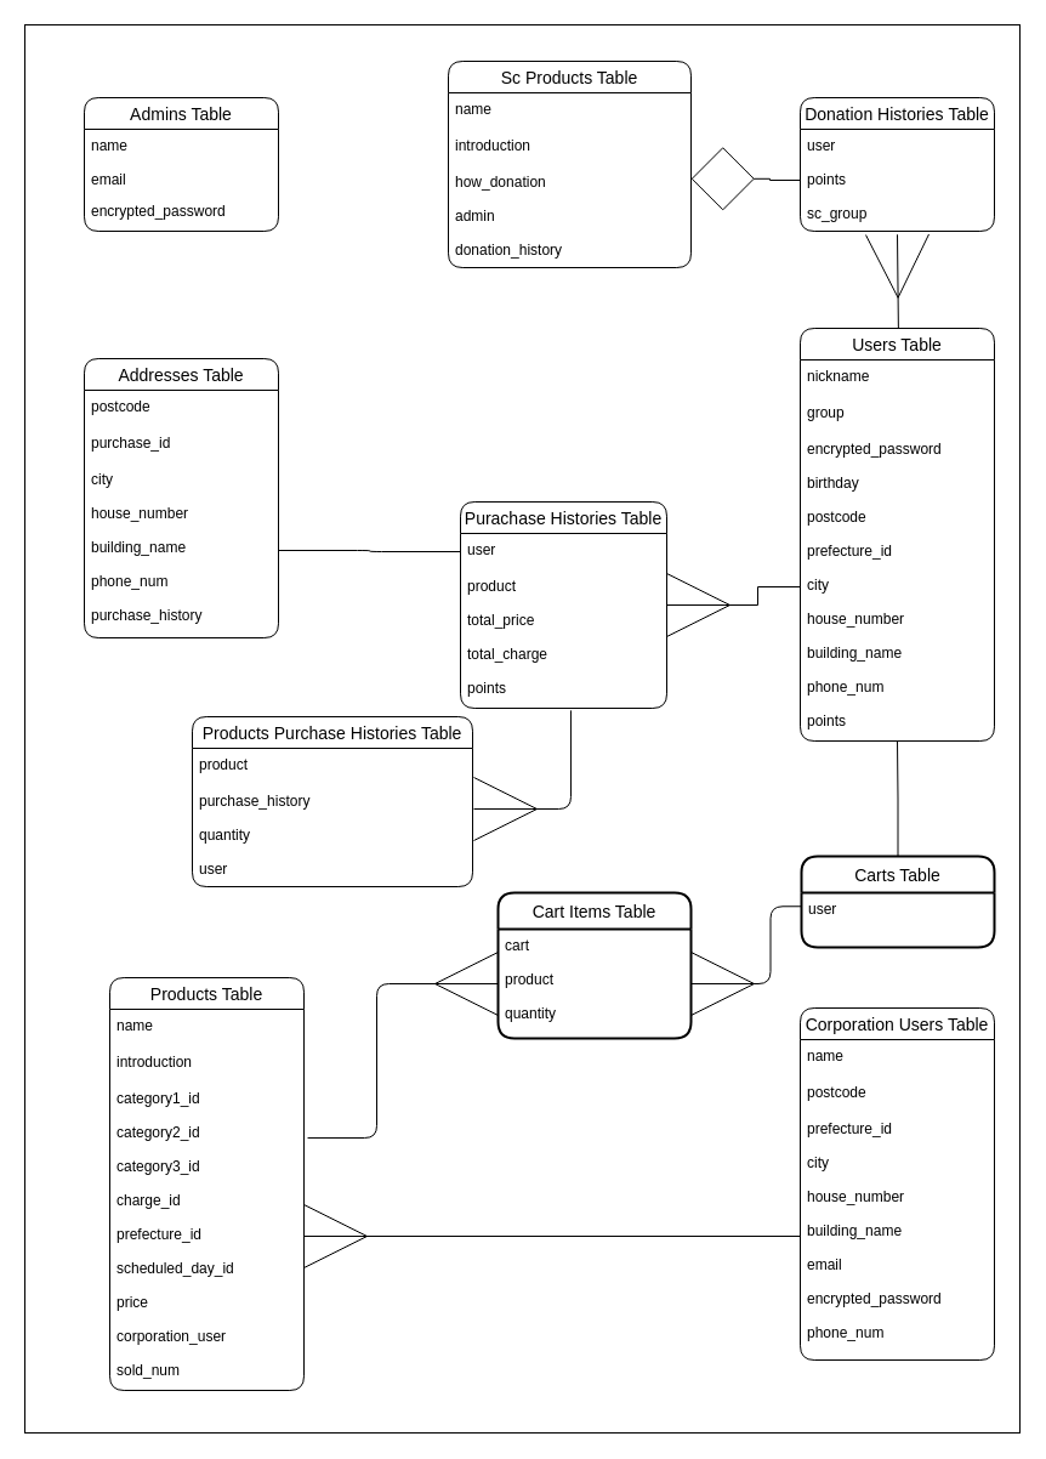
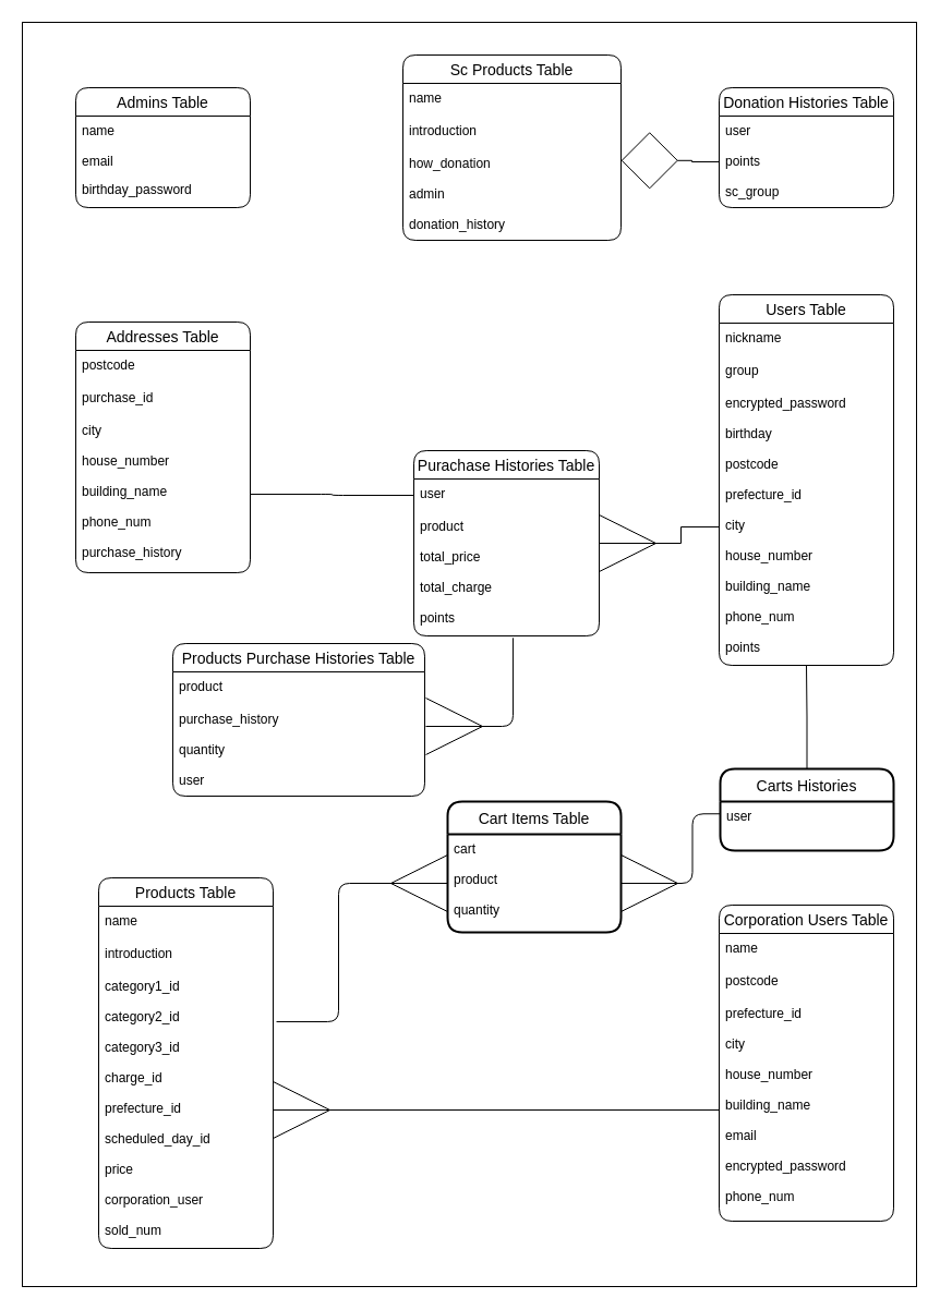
  <mxCell id="0" />
  <mxCell id="1" style="locked=1;" parent="0" />
  <mxCell id="2" value="" style="rounded=0;whiteSpace=wrap;html=1;" vertex="1" parent="1"><mxGeometry width="820" height="1160" as="geometry" x="20" y="20" /></mxCell>
  <mxCell id="3" value="ER図" style="" parent="0" />
- <mxCell id="4" style="edgeStyle=orthogonalEdgeStyle;rounded=0;orthogonalLoop=1;jettySize=auto;html=1;exitX=0.5;exitY=0;exitDx=0;exitDy=0;entryX=0.5;entryY=1.033;entryDx=0;entryDy=0;entryPerimeter=0;endArrow=ERmany;endFill=0;endSize=50;" edge="1" parent="3" source="5" target="32"><mxGeometry relative="1" as="geometry"><Array as="points"><mxPoint x="739" y="281" /><mxPoint x="740" y="281" /></Array></mxGeometry></mxCell>
  <mxCell id="5" value="Users Table" style="swimlane;fontStyle=0;childLayout=stackLayout;horizontal=1;startSize=26;horizontalStack=0;resizeParent=1;resizeParentMax=0;resizeLast=0;collapsible=1;marginBottom=0;align=center;fontSize=14;rounded=1;" vertex="1" parent="3"><mxGeometry x="659" y="270" width="160" height="340" as="geometry" /></mxCell>
  <mxCell id="6" value="nickname" style="text;strokeColor=none;fillColor=none;spacingLeft=4;spacingRight=4;overflow=hidden;rotatable=0;points=[[0,0.5],[1,0.5]];portConstraint=eastwest;fontSize=12;" vertex="1" parent="5"><mxGeometry y="26" width="160" height="30" as="geometry" /></mxCell>
  <mxCell id="7" value="group" style="text;strokeColor=none;fillColor=none;spacingLeft=4;spacingRight=4;overflow=hidden;rotatable=0;points=[[0,0.5],[1,0.5]];portConstraint=eastwest;fontSize=12;" vertex="1" parent="5"><mxGeometry y="56" width="160" height="30" as="geometry" /></mxCell>
  <mxCell id="8" value="encrypted_password&#10;&#10;birthday&#10;&#10;postcode&#10;&#10;prefecture_id&#10;&#10;city&#10;&#10;house_number&#10;&#10;building_name&#10;&#10;phone_num&#10;&#10;points" style="text;strokeColor=none;fillColor=none;spacingLeft=4;spacingRight=4;overflow=hidden;rotatable=0;points=[[0,0.5],[1,0.5]];portConstraint=eastwest;fontSize=12;" vertex="1" parent="5"><mxGeometry y="86" width="160" height="254" as="geometry" /></mxCell>
  <mxCell id="9" value="Corporation Users Table" style="swimlane;fontStyle=0;childLayout=stackLayout;horizontal=1;startSize=26;horizontalStack=0;resizeParent=1;resizeParentMax=0;resizeLast=0;collapsible=1;marginBottom=0;align=center;fontSize=14;rounded=1;" vertex="1" parent="3"><mxGeometry x="659" y="830" width="160" height="290" as="geometry" /></mxCell>
  <mxCell id="10" value="name" style="text;strokeColor=none;fillColor=none;spacingLeft=4;spacingRight=4;overflow=hidden;rotatable=0;points=[[0,0.5],[1,0.5]];portConstraint=eastwest;fontSize=12;" vertex="1" parent="9"><mxGeometry y="26" width="160" height="30" as="geometry" /></mxCell>
  <mxCell id="11" value="postcode" style="text;strokeColor=none;fillColor=none;spacingLeft=4;spacingRight=4;overflow=hidden;rotatable=0;points=[[0,0.5],[1,0.5]];portConstraint=eastwest;fontSize=12;" vertex="1" parent="9"><mxGeometry y="56" width="160" height="30" as="geometry" /></mxCell>
  <mxCell id="12" value="prefecture_id&#10;&#10;city&#10;&#10;house_number&#10;&#10;building_name&#10;&#10;email&#10;&#10;encrypted_password&#10;&#10;phone_num" style="text;strokeColor=none;fillColor=none;spacingLeft=4;spacingRight=4;overflow=hidden;rotatable=0;points=[[0,0.5],[1,0.5]];portConstraint=eastwest;fontSize=12;" vertex="1" parent="9"><mxGeometry y="86" width="160" height="204" as="geometry" /></mxCell>
  <mxCell id="13" value="Products Table" style="swimlane;fontStyle=0;childLayout=stackLayout;horizontal=1;startSize=26;horizontalStack=0;resizeParent=1;resizeParentMax=0;resizeLast=0;collapsible=1;marginBottom=0;align=center;fontSize=14;rounded=1;" vertex="1" parent="3"><mxGeometry x="90" y="805" width="160" height="340" as="geometry" /></mxCell>
  <mxCell id="14" value="name" style="text;strokeColor=none;fillColor=none;spacingLeft=4;spacingRight=4;overflow=hidden;rotatable=0;points=[[0,0.5],[1,0.5]];portConstraint=eastwest;fontSize=12;" vertex="1" parent="13"><mxGeometry y="26" width="160" height="30" as="geometry" /></mxCell>
  <mxCell id="15" value="introduction" style="text;strokeColor=none;fillColor=none;spacingLeft=4;spacingRight=4;overflow=hidden;rotatable=0;points=[[0,0.5],[1,0.5]];portConstraint=eastwest;fontSize=12;" vertex="1" parent="13"><mxGeometry y="56" width="160" height="30" as="geometry" /></mxCell>
  <mxCell id="16" value="category1_id&#10;&#10;category2_id&#10;&#10;category3_id&#10;&#10;charge_id&#10;&#10;prefecture_id&#10;&#10;scheduled_day_id&#10;&#10;price&#10;&#10;corporation_user&#10;&#10;sold_num" style="text;strokeColor=none;fillColor=none;spacingLeft=4;spacingRight=4;overflow=hidden;rotatable=0;points=[[0,0.5],[1,0.5]];portConstraint=eastwest;fontSize=12;" vertex="1" parent="13"><mxGeometry y="86" width="160" height="254" as="geometry" /></mxCell>
  <mxCell id="17" value="Purachase Histories Table" style="swimlane;fontStyle=0;childLayout=stackLayout;horizontal=1;startSize=26;horizontalStack=0;resizeParent=1;resizeParentMax=0;resizeLast=0;collapsible=1;marginBottom=0;align=center;fontSize=14;rounded=1;" vertex="1" parent="3"><mxGeometry x="379" y="413" width="170" height="170" as="geometry" /></mxCell>
  <mxCell id="18" value="user" style="text;strokeColor=none;fillColor=none;spacingLeft=4;spacingRight=4;overflow=hidden;rotatable=0;points=[[0,0.5],[1,0.5]];portConstraint=eastwest;fontSize=12;rounded=1;" vertex="1" parent="17"><mxGeometry y="26" width="170" height="30" as="geometry" /></mxCell>
  <mxCell id="19" value="product&#10;&#10;total_price&#10;&#10;total_charge&#10;&#10;points" style="text;strokeColor=none;fillColor=none;spacingLeft=4;spacingRight=4;overflow=hidden;rotatable=0;points=[[0,0.5],[1,0.5]];portConstraint=eastwest;fontSize=12;" vertex="1" parent="17"><mxGeometry y="56" width="170" height="114" as="geometry" /></mxCell>
  <mxCell id="20" value="Addresses Table" style="swimlane;fontStyle=0;childLayout=stackLayout;horizontal=1;startSize=26;horizontalStack=0;resizeParent=1;resizeParentMax=0;resizeLast=0;collapsible=1;marginBottom=0;align=center;fontSize=14;rounded=1;" vertex="1" parent="3"><mxGeometry x="69" y="295" width="160" height="230" as="geometry" /></mxCell>
  <mxCell id="21" value="postcode" style="text;strokeColor=none;fillColor=none;spacingLeft=4;spacingRight=4;overflow=hidden;rotatable=0;points=[[0,0.5],[1,0.5]];portConstraint=eastwest;fontSize=12;" vertex="1" parent="20"><mxGeometry y="26" width="160" height="30" as="geometry" /></mxCell>
  <mxCell id="22" value="purchase_id" style="text;strokeColor=none;fillColor=none;spacingLeft=4;spacingRight=4;overflow=hidden;rotatable=0;points=[[0,0.5],[1,0.5]];portConstraint=eastwest;fontSize=12;" vertex="1" parent="20"><mxGeometry y="56" width="160" height="30" as="geometry" /></mxCell>
  <mxCell id="23" value="city&#10;&#10;house_number&#10;&#10;building_name&#10;&#10;phone_num&#10;&#10;purchase_history" style="text;strokeColor=none;fillColor=none;spacingLeft=4;spacingRight=4;overflow=hidden;rotatable=0;points=[[0,0.5],[1,0.5]];portConstraint=eastwest;fontSize=12;" vertex="1" parent="20"><mxGeometry y="86" width="160" height="144" as="geometry" /></mxCell>
  <mxCell id="24" value="Admins Table" style="swimlane;fontStyle=0;childLayout=stackLayout;horizontal=1;startSize=26;horizontalStack=0;resizeParent=1;resizeParentMax=0;resizeLast=0;collapsible=1;marginBottom=0;align=center;fontSize=14;rounded=1;" vertex="1" parent="3"><mxGeometry x="69" y="80" width="160" height="110" as="geometry" /></mxCell>
  <mxCell id="25" value="name&#10;&#10;email" style="text;strokeColor=none;fillColor=none;spacingLeft=4;spacingRight=4;overflow=hidden;rotatable=0;points=[[0,0.5],[1,0.5]];portConstraint=eastwest;fontSize=12;" vertex="1" parent="24"><mxGeometry y="26" width="160" height="54" as="geometry" /></mxCell>
- <mxCell id="26" value="encrypted_password" style="text;strokeColor=none;fillColor=none;spacingLeft=4;spacingRight=4;overflow=hidden;rotatable=0;points=[[0,0.5],[1,0.5]];portConstraint=eastwest;fontSize=12;" vertex="1" parent="24"><mxGeometry y="80" width="160" height="30" as="geometry" /></mxCell>
+ <mxCell id="26" value="birthday_password" style="text;strokeColor=none;fillColor=none;spacingLeft=4;spacingRight=4;overflow=hidden;rotatable=0;points=[[0,0.5],[1,0.5]];portConstraint=eastwest;fontSize=12;" vertex="1" parent="24"><mxGeometry y="80" width="160" height="30" as="geometry" /></mxCell>
  <mxCell id="27" value="Sc Products Table" style="swimlane;fontStyle=0;childLayout=stackLayout;horizontal=1;startSize=26;horizontalStack=0;resizeParent=1;resizeParentMax=0;resizeLast=0;collapsible=1;marginBottom=0;align=center;fontSize=14;rounded=1;" vertex="1" parent="3"><mxGeometry x="369" y="50" width="200" height="170" as="geometry" /></mxCell>
  <mxCell id="28" value="name" style="text;strokeColor=none;fillColor=none;spacingLeft=4;spacingRight=4;overflow=hidden;rotatable=0;points=[[0,0.5],[1,0.5]];portConstraint=eastwest;fontSize=12;" vertex="1" parent="27"><mxGeometry y="26" width="200" height="30" as="geometry" /></mxCell>
  <mxCell id="29" value="introduction" style="text;strokeColor=none;fillColor=none;spacingLeft=4;spacingRight=4;overflow=hidden;rotatable=0;points=[[0,0.5],[1,0.5]];portConstraint=eastwest;fontSize=12;" vertex="1" parent="27"><mxGeometry y="56" width="200" height="30" as="geometry" /></mxCell>
  <mxCell id="30" value="how_donation&#10;&#10;admin&#10;&#10;donation_history" style="text;strokeColor=none;fillColor=none;spacingLeft=4;spacingRight=4;overflow=hidden;rotatable=0;points=[[0,0.5],[1,0.5]];portConstraint=eastwest;fontSize=12;" vertex="1" parent="27"><mxGeometry y="86" width="200" height="84" as="geometry" /></mxCell>
  <mxCell id="31" value="Donation Histories Table" style="swimlane;fontStyle=0;childLayout=stackLayout;horizontal=1;startSize=26;horizontalStack=0;resizeParent=1;resizeParentMax=0;resizeLast=0;collapsible=1;marginBottom=0;align=center;fontSize=14;rounded=1;" vertex="1" parent="3"><mxGeometry x="659" y="80" width="160" height="110" as="geometry" /></mxCell>
  <mxCell id="32" value="user&#10;&#10;points&#10;&#10;sc_group" style="text;strokeColor=none;fillColor=none;spacingLeft=4;spacingRight=4;overflow=hidden;rotatable=0;points=[[0,0.5],[1,0.5]];portConstraint=eastwest;fontSize=12;" vertex="1" parent="31"><mxGeometry y="26" width="160" height="84" as="geometry" /></mxCell>
  <mxCell id="33" style="edgeStyle=orthogonalEdgeStyle;rounded=0;orthogonalLoop=1;jettySize=auto;html=1;exitX=0;exitY=0.5;exitDx=0;exitDy=0;entryX=1;entryY=0.5;entryDx=0;entryDy=0;endArrow=ERmany;endFill=0;endSize=50;" edge="1" parent="3" source="8" target="17"><mxGeometry relative="1" as="geometry" /></mxCell>
  <mxCell id="34" style="edgeStyle=orthogonalEdgeStyle;rounded=0;orthogonalLoop=1;jettySize=auto;html=1;exitX=0;exitY=0.5;exitDx=0;exitDy=0;entryX=1;entryY=0.5;entryDx=0;entryDy=0;endArrow=ERmany;endFill=0;endSize=50;" edge="1" parent="3" source="12" target="16"><mxGeometry relative="1" as="geometry" /></mxCell>
  <mxCell id="35" style="edgeStyle=orthogonalEdgeStyle;rounded=1;orthogonalLoop=1;jettySize=auto;html=1;exitX=0;exitY=0.5;exitDx=0;exitDy=0;entryX=1;entryY=0.5;entryDx=0;entryDy=0;endArrow=none;endFill=0;endSize=50;" edge="1" parent="3" source="18" target="23"><mxGeometry relative="1" as="geometry" /></mxCell>
  <mxCell id="36" style="edgeStyle=orthogonalEdgeStyle;rounded=0;orthogonalLoop=1;jettySize=auto;html=1;exitX=0;exitY=0.5;exitDx=0;exitDy=0;entryX=1;entryY=0.129;entryDx=0;entryDy=0;entryPerimeter=0;endArrow=diamond;endFill=0;endSize=50;" edge="1" parent="3" source="32" target="30"><mxGeometry relative="1" as="geometry" /></mxCell>
  <mxCell id="37" style="edgeStyle=orthogonalEdgeStyle;rounded=0;orthogonalLoop=1;jettySize=auto;html=1;exitX=0.5;exitY=0;exitDx=0;exitDy=0;entryX=0.5;entryY=1;entryDx=0;entryDy=0;entryPerimeter=0;endArrow=none;endFill=0;endSize=6;strokeWidth=1;startSize=20;startArrow=none;startFill=0;" edge="1" parent="3" source="38" target="8"><mxGeometry relative="1" as="geometry" /></mxCell>
- <mxCell id="38" value="Carts Table" style="swimlane;childLayout=stackLayout;horizontal=1;startSize=30;horizontalStack=0;rounded=1;fontSize=14;fontStyle=0;strokeWidth=2;resizeParent=0;resizeLast=1;shadow=0;dashed=0;align=center;" vertex="1" parent="3"><mxGeometry x="660" y="705" width="159" height="75" as="geometry" /></mxCell>
+ <mxCell id="38" value="Carts Histories" style="swimlane;childLayout=stackLayout;horizontal=1;startSize=30;horizontalStack=0;rounded=1;fontSize=14;fontStyle=0;strokeWidth=2;resizeParent=0;resizeLast=1;shadow=0;dashed=0;align=center;" vertex="1" parent="3"><mxGeometry x="660" y="705" width="159" height="75" as="geometry" /></mxCell>
  <mxCell id="39" value="user" style="align=left;strokeColor=none;fillColor=none;spacingLeft=4;fontSize=12;verticalAlign=top;resizable=0;rotatable=0;part=1;" vertex="1" parent="38"><mxGeometry y="30" width="159" height="45" as="geometry" /></mxCell>
  <mxCell id="40" value="Cart Items Table" style="swimlane;childLayout=stackLayout;horizontal=1;startSize=30;horizontalStack=0;rounded=1;fontSize=14;fontStyle=0;strokeWidth=2;resizeParent=0;resizeLast=1;shadow=0;dashed=0;align=center;" vertex="1" parent="3"><mxGeometry x="410" y="735" width="159" height="120" as="geometry" /></mxCell>
  <mxCell id="41" value="cart&#10;&#10;product&#10;&#10;quantity" style="align=left;strokeColor=none;fillColor=none;spacingLeft=4;fontSize=12;verticalAlign=top;resizable=0;rotatable=0;part=1;" vertex="1" parent="40"><mxGeometry y="30" width="159" height="90" as="geometry" /></mxCell>
  <mxCell id="42" style="edgeStyle=orthogonalEdgeStyle;rounded=1;orthogonalLoop=1;jettySize=auto;html=1;exitX=0;exitY=0.25;exitDx=0;exitDy=0;entryX=1;entryY=0.5;entryDx=0;entryDy=0;endArrow=ERmany;endFill=0;endSize=50;" edge="1" parent="3" source="39" target="41"><mxGeometry relative="1" as="geometry" /></mxCell>
  <mxCell id="43" style="edgeStyle=orthogonalEdgeStyle;rounded=1;orthogonalLoop=1;jettySize=auto;html=1;exitX=0;exitY=0.5;exitDx=0;exitDy=0;entryX=1;entryY=0.134;entryDx=0;entryDy=0;entryPerimeter=0;startArrow=ERmany;startFill=0;endSize=6;startSize=50;endArrow=none;endFill=0;strokeColor=none;" edge="1" parent="3" source="41" target="16"><mxGeometry relative="1" as="geometry" /></mxCell>
  <mxCell id="44" value="Products Purchase Histories Table" style="swimlane;fontStyle=0;childLayout=stackLayout;horizontal=1;startSize=26;horizontalStack=0;resizeParent=1;resizeParentMax=0;resizeLast=0;collapsible=1;marginBottom=0;align=center;fontSize=14;rounded=1;" vertex="1" parent="3"><mxGeometry x="158" y="590" width="231" height="140" as="geometry" /></mxCell>
  <mxCell id="45" value="product" style="text;strokeColor=none;fillColor=none;spacingLeft=4;spacingRight=4;overflow=hidden;rotatable=0;points=[[0,0.5],[1,0.5]];portConstraint=eastwest;fontSize=12;rounded=1;" vertex="1" parent="44"><mxGeometry y="26" width="231" height="30" as="geometry" /></mxCell>
  <mxCell id="46" value="purchase_history&#10;&#10;quantity&#10;&#10;user" style="text;strokeColor=none;fillColor=none;spacingLeft=4;spacingRight=4;overflow=hidden;rotatable=0;points=[[0,0.5],[1,0.5]];portConstraint=eastwest;fontSize=12;" vertex="1" parent="44"><mxGeometry y="56" width="231" height="84" as="geometry" /></mxCell>
  <mxCell id="47" style="edgeStyle=orthogonalEdgeStyle;rounded=1;orthogonalLoop=1;jettySize=auto;html=1;startArrow=ERmany;startFill=0;endArrow=none;endFill=0;endSize=50;startSize=50;entryX=0.535;entryY=1.016;entryDx=0;entryDy=0;entryPerimeter=0;" edge="1" parent="3" target="19"><mxGeometry relative="1" as="geometry"><mxPoint x="470" y="585" as="targetPoint" /><Array as="points"><mxPoint x="470" y="666" /></Array><mxPoint x="390" y="666" as="sourcePoint" /></mxGeometry></mxCell>
  <mxCell id="48" style="edgeStyle=orthogonalEdgeStyle;rounded=1;orthogonalLoop=1;jettySize=auto;html=1;exitX=0;exitY=0.5;exitDx=0;exitDy=0;entryX=1.019;entryY=0.181;entryDx=0;entryDy=0;entryPerimeter=0;startArrow=ERmany;startFill=0;startSize=50;endArrow=none;endFill=0;" edge="1" parent="3" source="41" target="16"><mxGeometry relative="1" as="geometry" /></mxCell>
